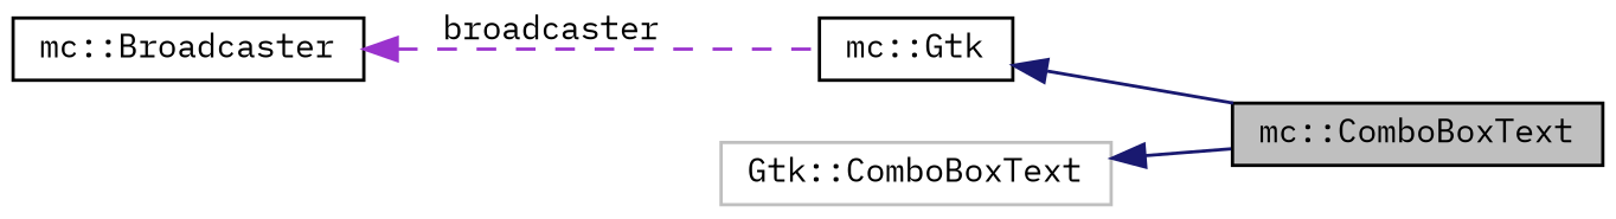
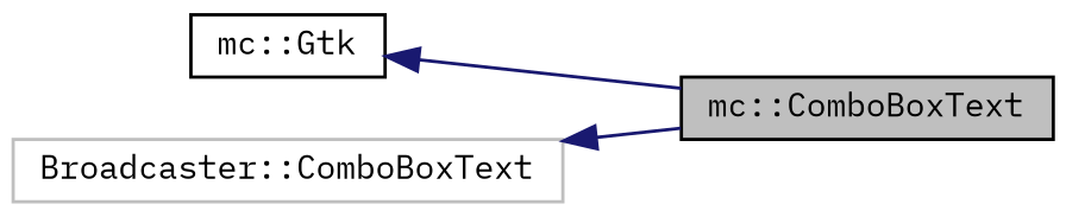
  digraph {
    fontname="IBM Plex Mono"
    rankdir=LR
    node [color=black fillcolor=white fontname="IBM Plex Mono" fontsize=10 shape=record style=filled]
    edge [color=midnightblue dir=back fontname="IBM Plex Mono" fontsize=10 labelfontname=Helvetica labelfontsize=10 style=solid]
    n1 [fillcolor=grey75 fontcolor=black height=0.2 label="mc::ComboBoxText" width=0.4]
    n2 [height=0.2 label="mc::Gtk" width=0.4]
-   n3 [height=0.2 label="mc::Broadcaster" width=0.4]
-   n4 [color=grey75 height=0.2 label="Gtk::ComboBoxText" width=0.4]
+   n4 [color=grey75 height=0.2 label="Broadcaster::ComboBoxText" width=0.4]
    n2 -> n1
-   n3 -> n2 [color=darkorchid3 label=" broadcaster" style=dashed]
    n4 -> n1
  }
